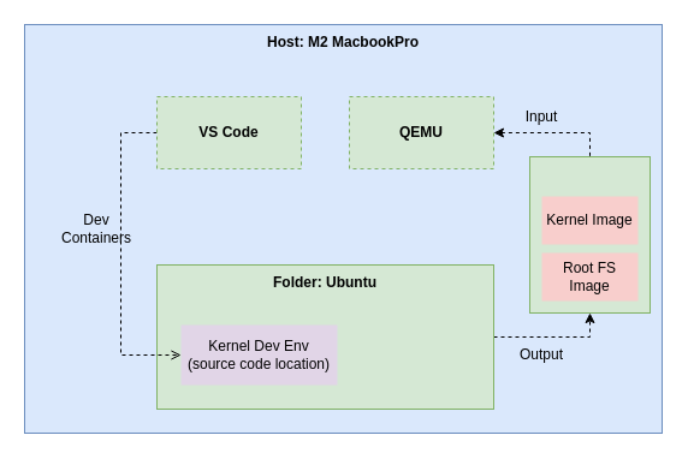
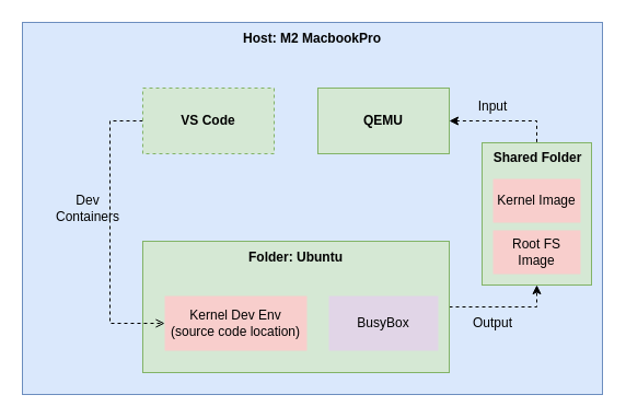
  <mxCell id="0" />
  <mxCell id="1" parent="0" />
  <mxCell id="2" value="" style="rounded=0;whiteSpace=wrap;html=1;fillColor=#dae8fc;strokeColor=#6c8ebf;" vertex="1" parent="1"><mxGeometry x="20" y="20" width="530" height="340" as="geometry" /></mxCell>
  <mxCell id="3" value="Host: M2 MacbookPro" style="text;html=1;strokeColor=none;fillColor=none;align=center;verticalAlign=middle;whiteSpace=wrap;rounded=0;fontStyle=1" vertex="1" parent="1"><mxGeometry x="220" y="20" width="130" height="30" as="geometry" /></mxCell>
  <mxCell id="4" style="edgeStyle=orthogonalEdgeStyle;rounded=0;orthogonalLoop=1;jettySize=auto;html=1;exitX=1;exitY=0.5;exitDx=0;exitDy=0;entryX=0.5;entryY=0;entryDx=0;entryDy=0;dashed=1;startArrow=classic;startFill=1;endArrow=none;endFill=0;" edge="1" parent="1" source="5" target="13"><mxGeometry relative="1" as="geometry" /></mxCell>
- <mxCell id="5" value="QEMU" style="rounded=0;whiteSpace=wrap;html=1;fillColor=#d5e8d4;strokeColor=#82b366;fontStyle=1;dashed=1;" vertex="1" parent="1"><mxGeometry x="290" y="80" width="120" height="60" as="geometry" /></mxCell>
+ <mxCell id="5" value="QEMU" style="rounded=0;whiteSpace=wrap;html=1;fillColor=#d5e8d4;strokeColor=#82b366;fontStyle=1" vertex="1" parent="1"><mxGeometry x="290" y="80" width="120" height="60" as="geometry" /></mxCell>
  <mxCell id="6" style="edgeStyle=orthogonalEdgeStyle;rounded=0;orthogonalLoop=1;jettySize=auto;html=1;exitX=1;exitY=0.5;exitDx=0;exitDy=0;entryX=0.5;entryY=1;entryDx=0;entryDy=0;dashed=1;" edge="1" parent="1" source="7" target="13"><mxGeometry relative="1" as="geometry"><mxPoint x="490" y="260" as="targetPoint" /><Array as="points"><mxPoint x="490" y="280" /></Array></mxGeometry></mxCell>
  <mxCell id="7" value="" style="rounded=0;whiteSpace=wrap;html=1;fillColor=#d5e8d4;strokeColor=#82b366;" vertex="1" parent="1"><mxGeometry x="130" y="220" width="280" height="120" as="geometry" /></mxCell>
  <mxCell id="8" style="edgeStyle=orthogonalEdgeStyle;rounded=0;orthogonalLoop=1;jettySize=auto;html=1;exitX=0;exitY=0.5;exitDx=0;exitDy=0;entryX=0;entryY=0.5;entryDx=0;entryDy=0;dashed=1;endArrow=open;" edge="1" parent="1" source="9" target="10"><mxGeometry relative="1" as="geometry"><Array as="points"><mxPoint x="100" y="110" /><mxPoint x="100" y="295" /></Array></mxGeometry></mxCell>
  <mxCell id="9" value="VS Code" style="rounded=0;whiteSpace=wrap;html=1;fillColor=#d5e8d4;strokeColor=#82b366;fontStyle=1;dashed=1;" vertex="1" parent="1"><mxGeometry x="130" y="80" width="120" height="60" as="geometry" /></mxCell>
- <mxCell id="10" value="Kernel Dev Env&lt;br&gt;(source code location)" style="rounded=0;whiteSpace=wrap;html=1;fillColor=#e1d5e7;strokeColor=none;" vertex="1" parent="1"><mxGeometry x="150" y="270" width="130" height="50" as="geometry" /></mxCell>
+ <mxCell id="10" value="Kernel Dev Env&lt;br&gt;(source code location)" style="rounded=0;whiteSpace=wrap;html=1;fillColor=#f8cecc;strokeColor=none;" vertex="1" parent="1"><mxGeometry x="150" y="270" width="130" height="50" as="geometry" /></mxCell>
  <mxCell id="11" value="&lt;span style=&quot;&quot;&gt;&lt;b&gt;Folder: Ubuntu&lt;/b&gt;&lt;/span&gt;" style="text;html=1;strokeColor=none;fillColor=none;align=center;verticalAlign=middle;whiteSpace=wrap;rounded=0;fontStyle=0" vertex="1" parent="1"><mxGeometry x="205" y="220" width="130" height="30" as="geometry" /></mxCell>
  <mxCell id="12" value="Dev Containers" style="text;html=1;strokeColor=none;fillColor=none;align=center;verticalAlign=middle;whiteSpace=wrap;rounded=0;" vertex="1" parent="1"><mxGeometry x="45" y="175" width="70" height="30" as="geometry" /></mxCell>
  <mxCell id="13" value="" style="rounded=0;whiteSpace=wrap;html=1;fillColor=#d5e8d4;strokeColor=#82b366;gradientColor=none;" vertex="1" parent="1"><mxGeometry x="440" y="130" width="100" height="130" as="geometry" /></mxCell>
  <mxCell id="14" value="Kernel Image" style="rounded=0;whiteSpace=wrap;html=1;fillColor=#f8cecc;strokeColor=none;" vertex="1" parent="1"><mxGeometry x="450" y="163" width="80" height="40" as="geometry" /></mxCell>
  <mxCell id="15" value="Root FS&lt;br&gt;Image" style="rounded=0;whiteSpace=wrap;html=1;fillColor=#f8cecc;strokeColor=none;" vertex="1" parent="1"><mxGeometry x="450" y="210" width="80" height="40" as="geometry" /></mxCell>
  <mxCell id="16" value="Output" style="text;html=1;strokeColor=none;fillColor=none;align=center;verticalAlign=middle;whiteSpace=wrap;rounded=0;" vertex="1" parent="1"><mxGeometry x="420" y="280" width="60" height="30" as="geometry" /></mxCell>
  <mxCell id="17" value="Input" style="text;html=1;strokeColor=none;fillColor=none;align=center;verticalAlign=middle;whiteSpace=wrap;rounded=0;" vertex="1" parent="1"><mxGeometry x="420" y="82" width="60" height="30" as="geometry" /></mxCell>
+ <mxCell id="18" value="Shared Folder" style="text;html=1;strokeColor=none;fillColor=none;align=center;verticalAlign=middle;whiteSpace=wrap;rounded=0;fontStyle=1" vertex="1" parent="1"><mxGeometry x="446" y="129" width="90" height="30" as="geometry" /></mxCell>
+ <mxCell id="19" value="BusyBox" style="rounded=0;whiteSpace=wrap;html=1;fillColor=#e1d5e7;strokeColor=none;" vertex="1" parent="1"><mxGeometry x="300" y="270" width="100" height="50" as="geometry" /></mxCell>
